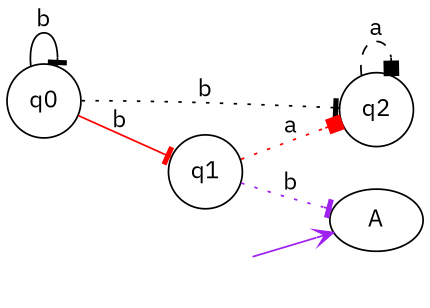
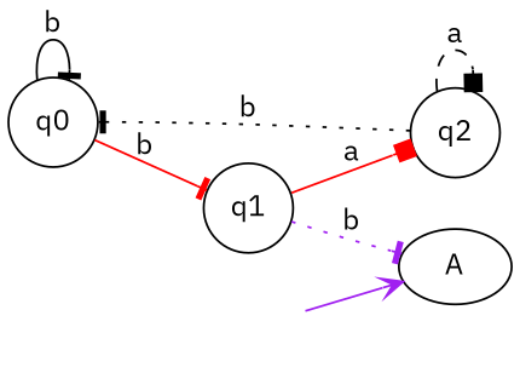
  digraph {
    fontname="IBM Plex Sans"
    rankdir=LR
    node [fontname="IBM Plex Sans" shape=circle]
    edge [arrowhead=tee color=black fontname="IBM Plex Sans" style=solid]
    q0
    q1
    q2
    A [shape=""]
    "" [shape=none]
    q0 -> q0 [label=b]
    q0 -> q1 [color=red label=b]
-   q1 -> q2 [arrowhead=box color=red label=a style=dotted]
+   q1 -> q2 [arrowhead=box color=red label=a]
    q1 -> A [color=purple label=b style=dotted]
-   q0 -> q2 [label=b style=dotted]
+   q2 -> q0 [label=b style=dotted]
    q2 -> q2 [arrowhead=box label=a style=dashed]
    "" -> A [arrowhead=vee color=purple]
  }
